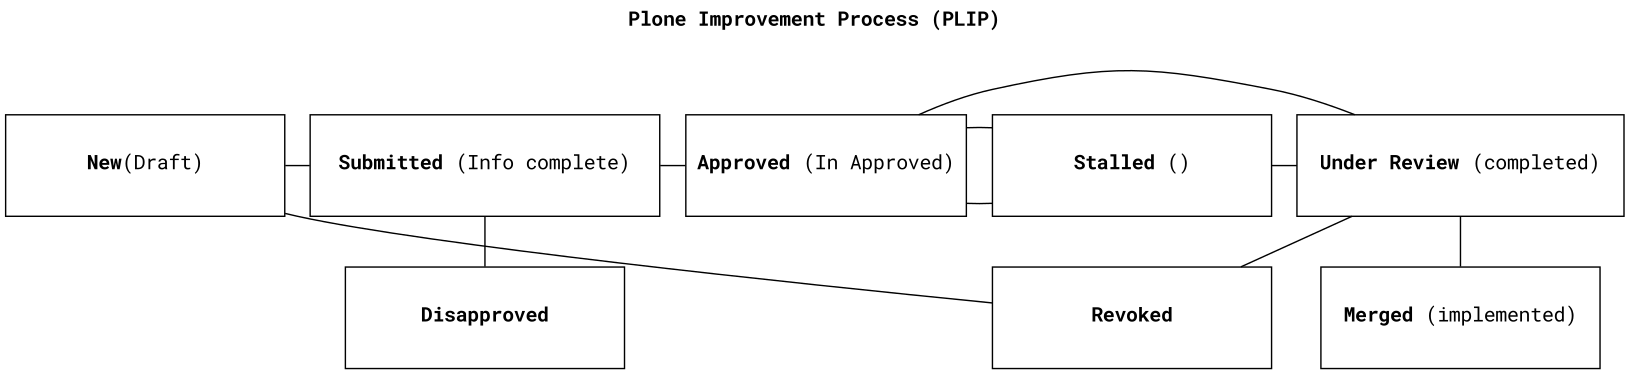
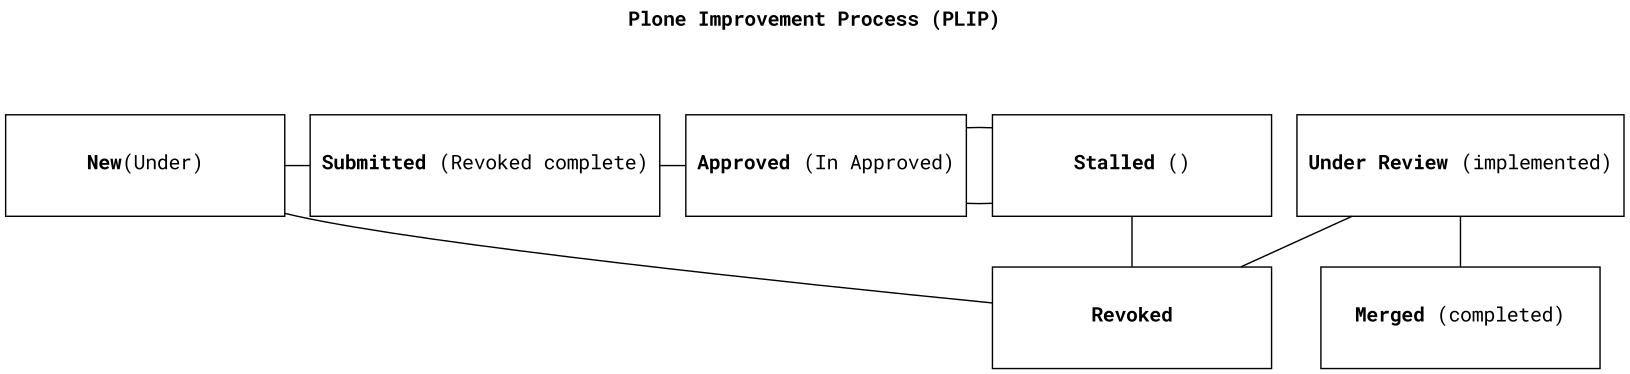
  graph {
    fontname="Roboto Mono"
    label=<<B>Plone Improvement Process (PLIP)</B>>
    labelloc=t
    rank=same
    rankdir=TD
    node [fontname="Roboto Mono" shape=box]
    edge [fontname="Roboto Mono"]
-   n1 [height=1 label=<<B>New</B>(Draft)> width=2.75]
-   n2 [height=1 label=<<B>Submitted</B> (Info complete)> width=2.75]
+   n1 [height=1 label=<<B>New</B>(Under)> width=2.75]
+   n2 [height=1 label=<<B>Submitted</B> (Revoked complete)> width=2.75]
    n3 [height=1 label=<<B>Approved</B> (In Approved)> width=2.75]
    n4 [height=1 label=<<B>Stalled</B> ()> width=2.75]
-   n5 [height=1 label=<<B>Under Review</B> (completed)> width=2.75]
+   n5 [height=1 label=<<B>Under Review</B> (implemented)> width=2.75]
    n6 [height=1 label=<<B>Revoked</B>> width=2.75]
-   n7 [height=1 label=<<B>Disapproved</B>> width=2.75]
-   n8 [height=1 label=<<B>Merged</B> (implemented)> width=2.75]
+   n8 [height=1 label=<<B>Merged</B> (completed)> width=2.75]
    subgraph sub_1 {
      n1
      n2
      n3
      n4
      n5
    }
    n1 -- n2
    n1 -- n6
    n2 -- n3
-   n2 -- n7
    n3 -- n4
-   n3 -- n5
    n4 -- n3
-   n4 -- n5
+   n4 -- n6
    n5 -- n6
    n5 -- n8
  }
